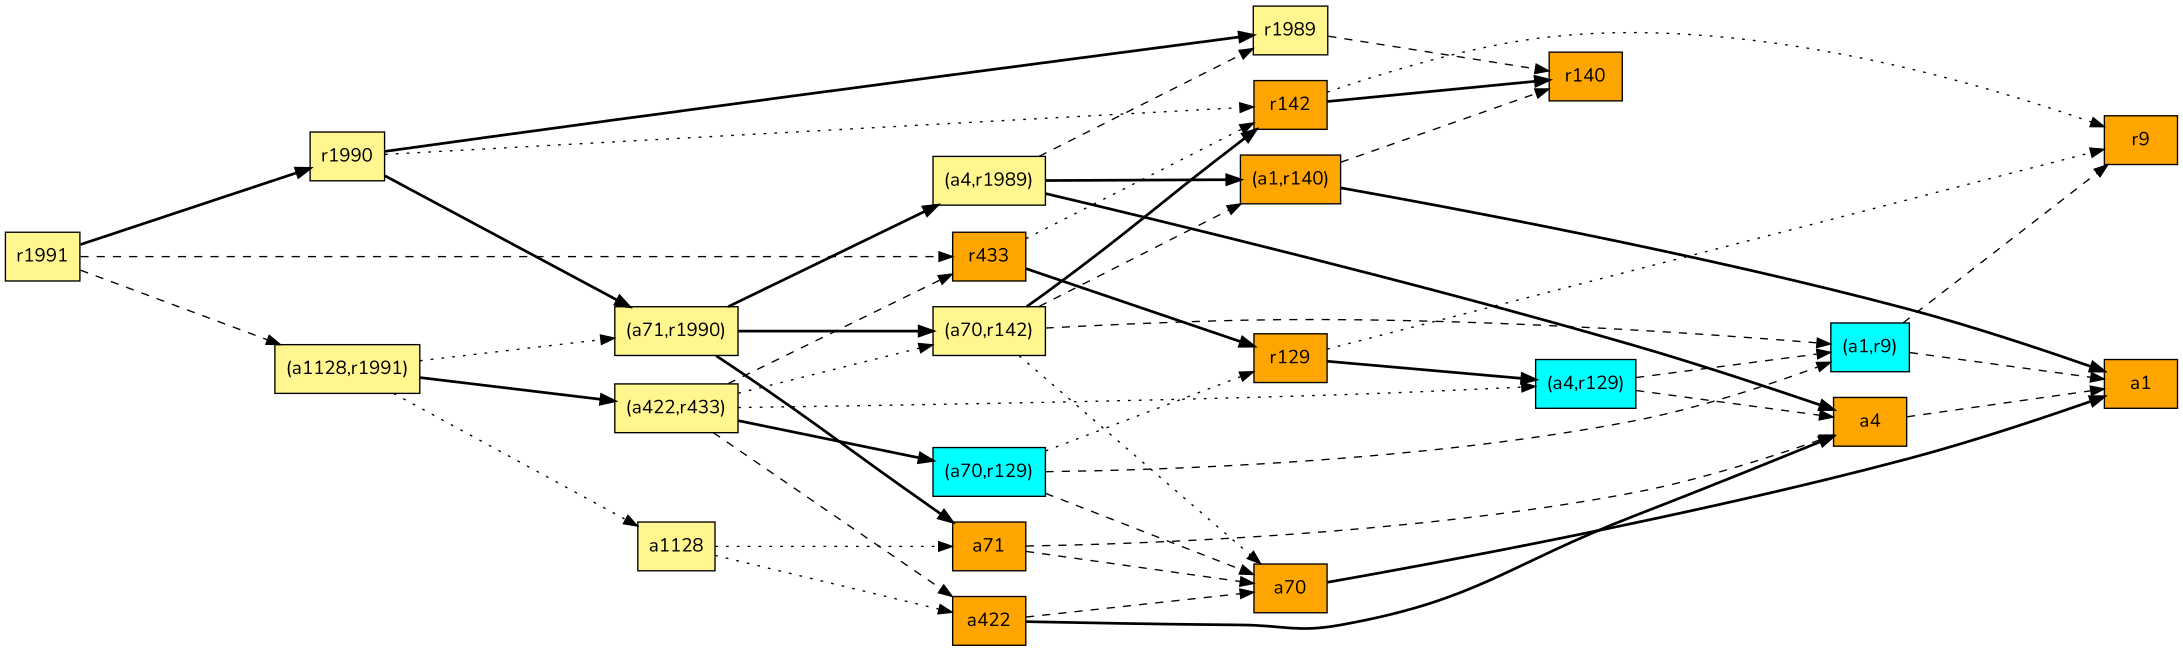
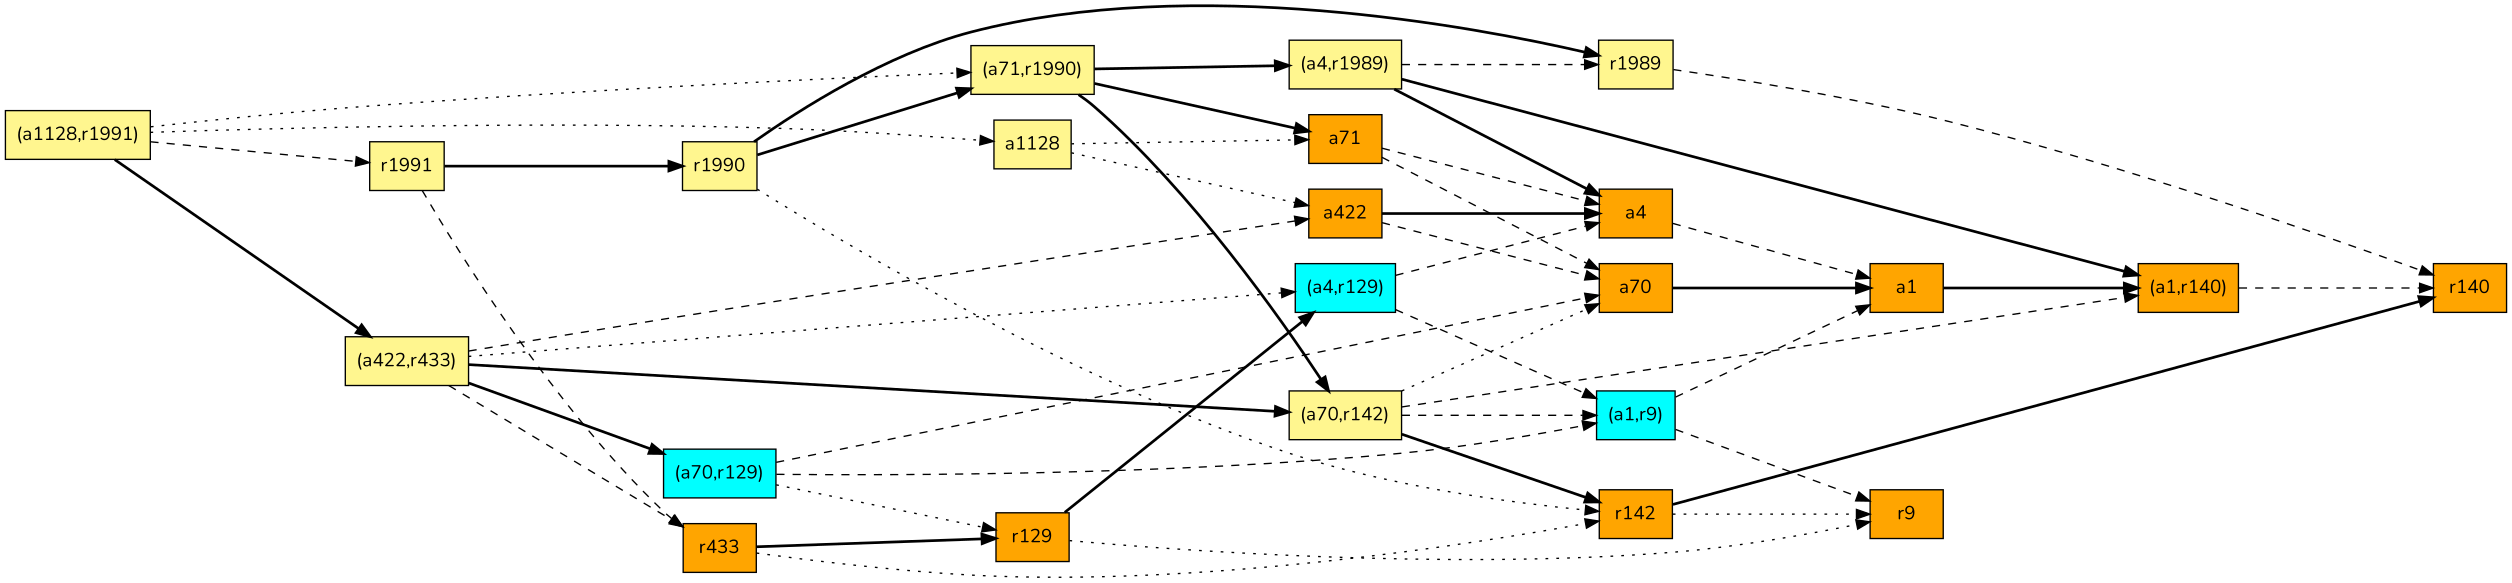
  digraph {
    fontname=Nunito
    rankdir=LR
    ranksep=2.0
    node [fillcolor=orange fontname=Nunito shape=record style=filled]
    edge [fontname=Nunito style=dashed]
    n1 [label="{r142}"]
    n2 [label="{r9}"]
    n3 [label="{r140}"]
    n4 [label="{r129}"]
    n5 [fillcolor=cyan label="{(a4,r129)}"]
    n6 [fillcolor=cyan label="{(a1,r9)}"]
    n7 [label="{a1}"]
    n8 [label="{r433}"]
    n9 [label="{a71}"]
    n10 [label="{a4}"]
    n11 [label="{a70}"]
    n12 [label="{(a1,r140)}"]
    n13 [fillcolor=cyan label="{(a70,r129)}"]
    n14 [fillcolor=khaki1 label="{r1991}"]
    n15 [fillcolor=khaki1 label="{r1990}"]
    n16 [fillcolor=khaki1 label="{r1989}"]
    n17 [fillcolor=khaki1 label="{(a71,r1990)}"]
    n18 [fillcolor=khaki1 label="{(a1128,r1991)}"]
    n19 [fillcolor=khaki1 label="{a1128}"]
    n20 [fillcolor=khaki1 label="{(a422,r433)}"]
    n21 [fillcolor=khaki1 label="{(a4,r1989)}"]
    n22 [fillcolor=khaki1 label="{(a70,r142)}"]
    n23 [label="{a422}"]
    n1 -> n2 [style=dotted]
    n1 -> n3 [style=bold]
    n4 -> n2 [style=dotted]
    n4 -> n5 [style=bold]
    n5 -> n6
    n5 -> n10
    n6 -> n2
    n6 -> n7
    n8 -> n1 [style=dotted]
    n8 -> n4 [style=bold]
    n9 -> n10
    n9 -> n11
    n10 -> n7
    n11 -> n7 [style=bold]
    n12 -> n3
-   n12 -> n7 [style=bold]
+   n7 -> n12 [style=bold]
    n13 -> n4 [style=dotted]
    n13 -> n6
    n13 -> n11
    n14 -> n8
    n14 -> n15 [style=bold]
    n15 -> n1 [style=dotted]
    n15 -> n16 [style=bold]
    n15 -> n17 [style=bold]
    n16 -> n3
    n17 -> n9 [style=bold]
    n17 -> n21 [style=bold]
    n17 -> n22 [style=bold]
-   n14 -> n18
+   n18 -> n14
    n18 -> n17 [style=dotted]
    n18 -> n19 [style=dotted]
    n18 -> n20 [style=bold]
    n19 -> n9 [style=dotted]
    n19 -> n23 [style=dotted]
    n20 -> n5 [style=dotted]
    n20 -> n8
    n20 -> n13 [style=bold]
-   n20 -> n22 [style=dotted]
+   n20 -> n22 [style=bold]
    n20 -> n23
    n21 -> n10 [style=bold]
    n21 -> n12 [style=bold]
    n21 -> n16
    n22 -> n1 [style=bold]
    n22 -> n6
    n22 -> n11 [style=dotted]
    n22 -> n12
    n23 -> n10 [style=bold]
    n23 -> n11
  }
